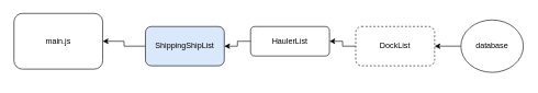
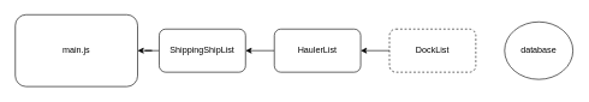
  <mxCell id="0" />
  <mxCell id="1" parent="0" />
- <mxCell id="2" value="main.js" style="rounded=1;whiteSpace=wrap;html=1;" vertex="1" parent="1"><mxGeometry x="20" y="20" width="135" height="85" as="geometry" /></mxCell>
+ <mxCell id="2" value="main.js" style="rounded=1;whiteSpace=wrap;html=1;" vertex="1" parent="1"><mxGeometry x="20" y="20" width="170" height="100" as="geometry" /></mxCell>
  <mxCell id="3" value="" style="edgeStyle=orthogonalEdgeStyle;rounded=0;orthogonalLoop=1;jettySize=auto;html=1;" edge="1" parent="1" source="4" target="2"><mxGeometry relative="1" as="geometry" /></mxCell>
- <mxCell id="4" value="ShippingShipList" style="rounded=1;whiteSpace=wrap;html=1;fillColor=#dae8fc;" vertex="1" parent="1"><mxGeometry x="220" y="40" width="120" height="60" as="geometry" /></mxCell>
+ <mxCell id="4" value="ShippingShipList" style="rounded=1;whiteSpace=wrap;html=1;" vertex="1" parent="1"><mxGeometry x="220" y="40" width="120" height="60" as="geometry" /></mxCell>
  <mxCell id="5" value="" style="edgeStyle=orthogonalEdgeStyle;rounded=0;orthogonalLoop=1;jettySize=auto;html=1;" edge="1" parent="1" source="6" target="4"><mxGeometry relative="1" as="geometry" /></mxCell>
- <mxCell id="6" value="HaulerList" style="rounded=1;whiteSpace=wrap;html=1;" vertex="1" parent="1"><mxGeometry x="380" y="40" width="120" height="45" as="geometry" /></mxCell>
+ <mxCell id="6" value="HaulerList" style="rounded=1;whiteSpace=wrap;html=1;" vertex="1" parent="1"><mxGeometry x="380" y="40" width="120" height="60" as="geometry" /></mxCell>
  <mxCell id="7" value="" style="edgeStyle=orthogonalEdgeStyle;rounded=0;orthogonalLoop=1;jettySize=auto;html=1;" edge="1" parent="1" source="8" target="6"><mxGeometry relative="1" as="geometry" /></mxCell>
  <mxCell id="8" value="DockList" style="rounded=1;whiteSpace=wrap;html=1;dashed=1;" vertex="1" parent="1"><mxGeometry x="540" y="40" width="120" height="60" as="geometry" /></mxCell>
- <mxCell id="9" value="" style="edgeStyle=orthogonalEdgeStyle;rounded=0;orthogonalLoop=1;jettySize=auto;html=1;" edge="1" parent="1" source="10" target="8"><mxGeometry relative="1" as="geometry" /></mxCell>
  <mxCell id="10" value="database" style="ellipse;whiteSpace=wrap;html=1;" vertex="1" parent="1"><mxGeometry x="700" y="30" width="95" height="80" as="geometry" /></mxCell>
